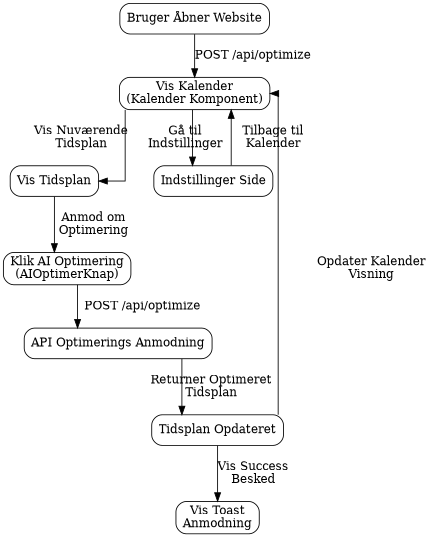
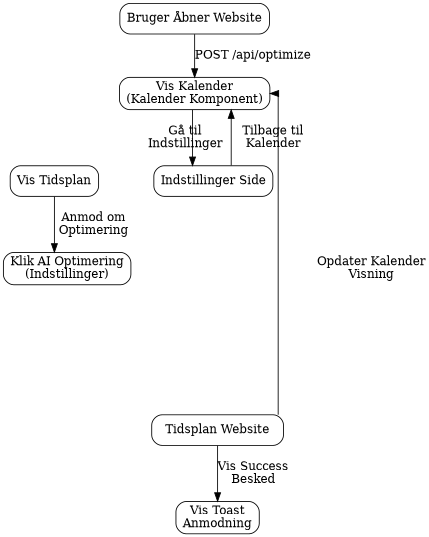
  digraph {
    rankdir=TB
    splines=ortho
    node [shape=box style=rounded]
    n1 [label="Bruger Åbner Website"]
    n2 [label="Vis Kalender\n(Kalender Komponent)"]
    n3 [label="Vis Tidsplan"]
    n4 [label="Indstillinger Side"]
-   n5 [label="Klik AI Optimering\n(AIOptimerKnap)"]
-   n6 [label="API Optimerings Anmodning"]
-   n7 [label="Tidsplan Opdateret"]
+   n5 [label="Klik AI Optimering\n(Indstillinger)"]
+   n7 [label="Tidsplan Website"]
    n8 [label="Vis Toast\nAnmodning"]
    n1 -> n2 [label="POST /api/optimize"]
-   n2 -> n3 [label="Vis Nuværende\nTidsplan"]
    n2 -> n4 [label="Gå til\nIndstillinger"]
    n3 -> n5 [label="Anmod om\nOptimering"]
    n4 -> n2 [label="Tilbage til\nKalender"]
-   n5 -> n6 [label="POST /api/optimize"]
-   n6 -> n7 [label="Returner Optimeret\nTidsplan"]
    n7 -> n2 [label="Opdater Kalender\nVisning"]
    n7 -> n8 [label="Vis Success\nBesked"]
  }
